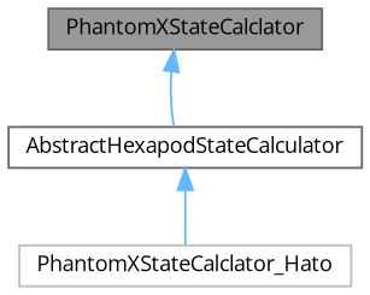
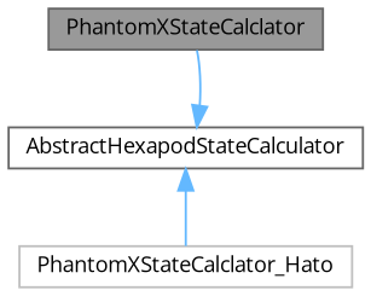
  digraph {
    fontname="Open Sans"
    node [color=gray40 fillcolor=white fontname="Open Sans" fontsize=10 shape=box style=filled]
    edge [color=steelblue1 dir=back fontname="Open Sans" fontsize=10 labelfontname=Helvetica labelfontsize=10 style=solid]
    n1 [fillcolor=grey60 fontcolor=black height=0.2 label=PhantomXStateCalclator width=0.4]
    n2 [color=grey75 height=0.2 label=PhantomXStateCalclator_Hato width=0.4]
    n3 [height=0.2 label=AbstractHexapodStateCalculator width=0.4]
-   n1 -> n3
+   n3 -> n1
    n3 -> n2
  }
